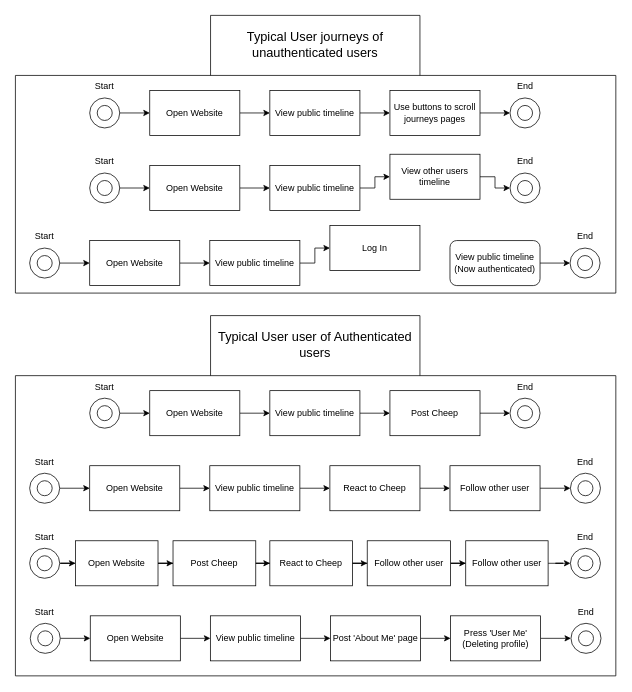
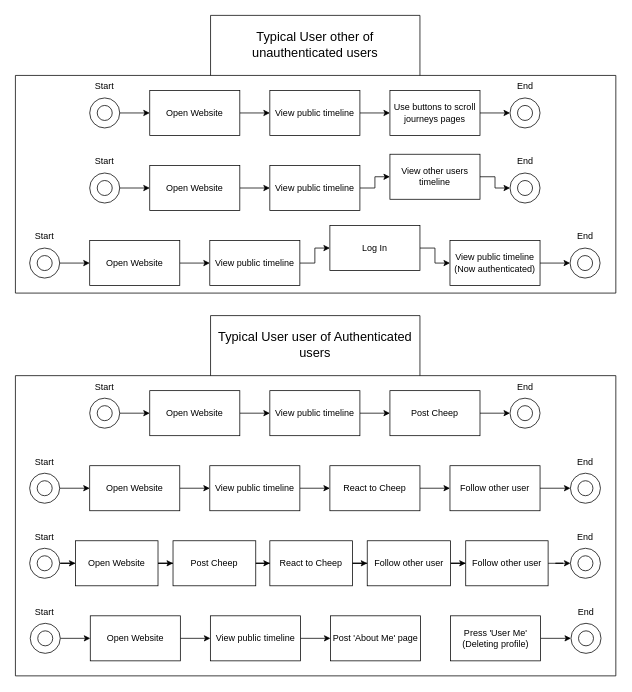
  <mxCell id="0" />
  <mxCell id="1" parent="0" />
  <mxCell id="2" value="" style="edgeStyle=orthogonalEdgeStyle;rounded=0;orthogonalLoop=1;jettySize=auto;html=1;" parent="1" source="3" target="6" edge="1"><mxGeometry relative="1" as="geometry" /></mxCell>
  <mxCell id="3" value="" style="ellipse;whiteSpace=wrap;html=1;aspect=fixed;" parent="1" vertex="1"><mxGeometry x="119" y="130" width="40" height="40" as="geometry" /></mxCell>
  <mxCell id="4" value="Start" style="text;html=1;strokeColor=none;fillColor=none;align=center;verticalAlign=middle;whiteSpace=wrap;rounded=0;" parent="1" vertex="1"><mxGeometry x="109" y="100" width="60" height="30" as="geometry" /></mxCell>
  <mxCell id="5" value="" style="edgeStyle=orthogonalEdgeStyle;rounded=0;orthogonalLoop=1;jettySize=auto;html=1;" parent="1" source="6" target="8" edge="1"><mxGeometry relative="1" as="geometry" /></mxCell>
  <mxCell id="6" value="Open Website" style="whiteSpace=wrap;html=1;" parent="1" vertex="1"><mxGeometry x="199" y="120" width="120" height="60" as="geometry" /></mxCell>
  <mxCell id="7" value="" style="edgeStyle=orthogonalEdgeStyle;rounded=0;orthogonalLoop=1;jettySize=auto;html=1;" parent="1" source="8" target="10" edge="1"><mxGeometry relative="1" as="geometry" /></mxCell>
  <mxCell id="8" value="View public timeline" style="whiteSpace=wrap;html=1;" parent="1" vertex="1"><mxGeometry x="359" y="120" width="120" height="60" as="geometry" /></mxCell>
  <mxCell id="9" value="" style="edgeStyle=orthogonalEdgeStyle;rounded=0;orthogonalLoop=1;jettySize=auto;html=1;" parent="1" source="10" target="11" edge="1"><mxGeometry relative="1" as="geometry" /></mxCell>
  <mxCell id="10" value="Use buttons to scroll journeys pages" style="whiteSpace=wrap;html=1;" parent="1" vertex="1"><mxGeometry x="519" y="120" width="120" height="60" as="geometry" /></mxCell>
  <mxCell id="11" value="" style="ellipse;whiteSpace=wrap;html=1;" parent="1" vertex="1"><mxGeometry x="679" y="130" width="40" height="40" as="geometry" /></mxCell>
  <mxCell id="12" value="End" style="text;html=1;align=center;verticalAlign=middle;resizable=0;points=[];autosize=1;strokeColor=none;fillColor=none;" parent="1" vertex="1"><mxGeometry x="679" y="100" width="40" height="30" as="geometry" /></mxCell>
  <mxCell id="13" value="" style="ellipse;whiteSpace=wrap;html=1;aspect=fixed;" parent="1" vertex="1"><mxGeometry x="129" y="140" width="20" height="20" as="geometry" /></mxCell>
  <mxCell id="14" value="" style="ellipse;whiteSpace=wrap;html=1;aspect=fixed;" parent="1" vertex="1"><mxGeometry x="689" y="140" width="20" height="20" as="geometry" /></mxCell>
  <mxCell id="15" value="" style="edgeStyle=orthogonalEdgeStyle;rounded=0;orthogonalLoop=1;jettySize=auto;html=1;" parent="1" source="16" target="19" edge="1"><mxGeometry relative="1" as="geometry" /></mxCell>
  <mxCell id="16" value="" style="ellipse;whiteSpace=wrap;html=1;aspect=fixed;" parent="1" vertex="1"><mxGeometry x="119" y="230" width="40" height="40" as="geometry" /></mxCell>
  <mxCell id="17" value="Start" style="text;html=1;strokeColor=none;fillColor=none;align=center;verticalAlign=middle;whiteSpace=wrap;rounded=0;" parent="1" vertex="1"><mxGeometry x="109" y="200" width="60" height="30" as="geometry" /></mxCell>
  <mxCell id="18" value="" style="edgeStyle=orthogonalEdgeStyle;rounded=0;orthogonalLoop=1;jettySize=auto;html=1;" parent="1" source="19" target="21" edge="1"><mxGeometry relative="1" as="geometry" /></mxCell>
  <mxCell id="19" value="Open Website" style="whiteSpace=wrap;html=1;" parent="1" vertex="1"><mxGeometry x="199" y="220" width="120" height="60" as="geometry" /></mxCell>
  <mxCell id="20" value="" style="edgeStyle=orthogonalEdgeStyle;rounded=0;orthogonalLoop=1;jettySize=auto;html=1;" parent="1" source="21" target="23" edge="1"><mxGeometry relative="1" as="geometry" /></mxCell>
  <mxCell id="21" value="View public timeline" style="whiteSpace=wrap;html=1;" parent="1" vertex="1"><mxGeometry x="359" y="220" width="120" height="60" as="geometry" /></mxCell>
  <mxCell id="22" value="" style="edgeStyle=orthogonalEdgeStyle;rounded=0;orthogonalLoop=1;jettySize=auto;html=1;" parent="1" source="23" target="24" edge="1"><mxGeometry relative="1" as="geometry" /></mxCell>
  <mxCell id="23" value="View other users timeline" style="whiteSpace=wrap;html=1;" parent="1" vertex="1"><mxGeometry x="519" y="205" width="120" height="60" as="geometry" /></mxCell>
  <mxCell id="24" value="" style="ellipse;whiteSpace=wrap;html=1;" parent="1" vertex="1"><mxGeometry x="679" y="230" width="40" height="40" as="geometry" /></mxCell>
  <mxCell id="25" value="End" style="text;html=1;align=center;verticalAlign=middle;resizable=0;points=[];autosize=1;strokeColor=none;fillColor=none;" parent="1" vertex="1"><mxGeometry x="679" y="200" width="40" height="30" as="geometry" /></mxCell>
  <mxCell id="26" value="" style="ellipse;whiteSpace=wrap;html=1;aspect=fixed;" parent="1" vertex="1"><mxGeometry x="129" y="240" width="20" height="20" as="geometry" /></mxCell>
  <mxCell id="27" value="" style="ellipse;whiteSpace=wrap;html=1;aspect=fixed;" parent="1" vertex="1"><mxGeometry x="689" y="240" width="20" height="20" as="geometry" /></mxCell>
  <mxCell id="28" value="" style="edgeStyle=orthogonalEdgeStyle;rounded=0;orthogonalLoop=1;jettySize=auto;html=1;" parent="1" source="29" target="32" edge="1"><mxGeometry relative="1" as="geometry" /></mxCell>
  <mxCell id="29" value="" style="ellipse;whiteSpace=wrap;html=1;aspect=fixed;" parent="1" vertex="1"><mxGeometry x="39" y="330" width="40" height="40" as="geometry" /></mxCell>
  <mxCell id="30" value="Start" style="text;html=1;strokeColor=none;fillColor=none;align=center;verticalAlign=middle;whiteSpace=wrap;rounded=0;" parent="1" vertex="1"><mxGeometry x="29" y="300" width="60" height="30" as="geometry" /></mxCell>
  <mxCell id="31" value="" style="edgeStyle=orthogonalEdgeStyle;rounded=0;orthogonalLoop=1;jettySize=auto;html=1;" parent="1" source="32" target="34" edge="1"><mxGeometry relative="1" as="geometry" /></mxCell>
  <mxCell id="32" value="Open Website" style="whiteSpace=wrap;html=1;" parent="1" vertex="1"><mxGeometry x="119" y="320" width="120" height="60" as="geometry" /></mxCell>
  <mxCell id="33" value="" style="edgeStyle=orthogonalEdgeStyle;rounded=0;orthogonalLoop=1;jettySize=auto;html=1;" parent="1" source="34" target="42" edge="1"><mxGeometry relative="1" as="geometry" /></mxCell>
  <mxCell id="34" value="View public timeline" style="whiteSpace=wrap;html=1;" parent="1" vertex="1"><mxGeometry x="279" y="320" width="120" height="60" as="geometry" /></mxCell>
  <mxCell id="35" value="" style="edgeStyle=orthogonalEdgeStyle;rounded=0;orthogonalLoop=1;jettySize=auto;html=1;" parent="1" source="36" target="37" edge="1"><mxGeometry relative="1" as="geometry" /></mxCell>
- <mxCell id="36" value="View public timeline&lt;br&gt;(Now authenticated)" style="whiteSpace=wrap;html=1;rounded=1;" parent="1" vertex="1"><mxGeometry x="599" y="320" width="120" height="60" as="geometry" /></mxCell>
+ <mxCell id="36" value="View public timeline&lt;br&gt;(Now authenticated)" style="whiteSpace=wrap;html=1;" parent="1" vertex="1"><mxGeometry x="599" y="320" width="120" height="60" as="geometry" /></mxCell>
  <mxCell id="37" value="" style="ellipse;whiteSpace=wrap;html=1;" parent="1" vertex="1"><mxGeometry x="759" y="330" width="40" height="40" as="geometry" /></mxCell>
  <mxCell id="38" value="End" style="text;html=1;align=center;verticalAlign=middle;resizable=0;points=[];autosize=1;strokeColor=none;fillColor=none;" parent="1" vertex="1"><mxGeometry x="759" y="300" width="40" height="30" as="geometry" /></mxCell>
  <mxCell id="39" value="" style="ellipse;whiteSpace=wrap;html=1;aspect=fixed;" parent="1" vertex="1"><mxGeometry x="49" y="340" width="20" height="20" as="geometry" /></mxCell>
  <mxCell id="40" value="" style="ellipse;whiteSpace=wrap;html=1;aspect=fixed;" parent="1" vertex="1"><mxGeometry x="769" y="340" width="20" height="20" as="geometry" /></mxCell>
+ <mxCell id="41" value="" style="edgeStyle=orthogonalEdgeStyle;rounded=0;orthogonalLoop=1;jettySize=auto;html=1;" parent="1" source="42" target="36" edge="1"><mxGeometry relative="1" as="geometry" /></mxCell>
  <mxCell id="42" value="Log In" style="whiteSpace=wrap;html=1;" parent="1" vertex="1"><mxGeometry x="439" y="300" width="120" height="60" as="geometry" /></mxCell>
- <mxCell id="43" value="&lt;font style=&quot;font-size: 17px;&quot;&gt;Typical User journeys of unauthenticated users&lt;/font&gt;" style="text;html=1;strokeColor=none;fillColor=none;align=center;verticalAlign=middle;whiteSpace=wrap;rounded=0;" parent="1" vertex="1"><mxGeometry x="280" y="20" width="279" height="80" as="geometry" /></mxCell>
+ <mxCell id="43" value="&lt;font style=&quot;font-size: 17px;&quot;&gt;Typical User other of unauthenticated users&lt;/font&gt;" style="text;html=1;strokeColor=none;fillColor=none;align=center;verticalAlign=middle;whiteSpace=wrap;rounded=0;" parent="1" vertex="1"><mxGeometry x="280" y="20" width="279" height="80" as="geometry" /></mxCell>
  <mxCell id="44" value="" style="endArrow=none;html=1;rounded=0;" parent="1" edge="1"><mxGeometry width="50" height="50" relative="1" as="geometry"><mxPoint x="20" y="100" as="sourcePoint" /><mxPoint x="820" y="100" as="targetPoint" /></mxGeometry></mxCell>
  <mxCell id="45" value="" style="endArrow=none;html=1;rounded=0;" parent="1" edge="1"><mxGeometry width="50" height="50" relative="1" as="geometry"><mxPoint x="20" y="100" as="sourcePoint" /><mxPoint x="20" y="390" as="targetPoint" /></mxGeometry></mxCell>
  <mxCell id="46" value="" style="endArrow=none;html=1;rounded=0;" parent="1" edge="1"><mxGeometry width="50" height="50" relative="1" as="geometry"><mxPoint x="20" y="390" as="sourcePoint" /><mxPoint x="820" y="390" as="targetPoint" /></mxGeometry></mxCell>
  <mxCell id="47" value="" style="endArrow=none;html=1;rounded=0;" parent="1" edge="1"><mxGeometry width="50" height="50" relative="1" as="geometry"><mxPoint x="820" y="100" as="sourcePoint" /><mxPoint x="820" y="390" as="targetPoint" /></mxGeometry></mxCell>
  <mxCell id="48" value="" style="endArrow=none;html=1;rounded=0;entryX=0;entryY=0;entryDx=0;entryDy=0;" parent="1" target="43" edge="1"><mxGeometry width="50" height="50" relative="1" as="geometry"><mxPoint x="280" y="100" as="sourcePoint" /><mxPoint x="440" y="290" as="targetPoint" /></mxGeometry></mxCell>
  <mxCell id="49" value="" style="endArrow=none;html=1;rounded=0;entryX=1;entryY=0;entryDx=0;entryDy=0;" parent="1" target="43" edge="1"><mxGeometry width="50" height="50" relative="1" as="geometry"><mxPoint x="280" y="20" as="sourcePoint" /><mxPoint x="440" y="290" as="targetPoint" /></mxGeometry></mxCell>
  <mxCell id="50" value="" style="endArrow=none;html=1;rounded=0;" parent="1" edge="1"><mxGeometry width="50" height="50" relative="1" as="geometry"><mxPoint x="559" y="20" as="sourcePoint" /><mxPoint x="559" y="100" as="targetPoint" /></mxGeometry></mxCell>
  <mxCell id="51" value="" style="edgeStyle=orthogonalEdgeStyle;rounded=0;orthogonalLoop=1;jettySize=auto;html=1;" parent="1" source="52" target="54" edge="1"><mxGeometry relative="1" as="geometry" /></mxCell>
  <mxCell id="52" value="" style="ellipse;whiteSpace=wrap;html=1;aspect=fixed;" parent="1" vertex="1"><mxGeometry x="119" y="530" width="40" height="40" as="geometry" /></mxCell>
  <mxCell id="53" value="" style="edgeStyle=orthogonalEdgeStyle;rounded=0;orthogonalLoop=1;jettySize=auto;html=1;" parent="1" source="54" target="56" edge="1"><mxGeometry relative="1" as="geometry" /></mxCell>
  <mxCell id="54" value="Open Website" style="whiteSpace=wrap;html=1;" parent="1" vertex="1"><mxGeometry x="199" y="520" width="120" height="60" as="geometry" /></mxCell>
  <mxCell id="55" value="" style="edgeStyle=orthogonalEdgeStyle;rounded=0;orthogonalLoop=1;jettySize=auto;html=1;" parent="1" source="56" target="58" edge="1"><mxGeometry relative="1" as="geometry" /></mxCell>
  <mxCell id="56" value="View public timeline" style="whiteSpace=wrap;html=1;" parent="1" vertex="1"><mxGeometry x="359" y="520" width="120" height="60" as="geometry" /></mxCell>
  <mxCell id="57" value="" style="edgeStyle=orthogonalEdgeStyle;rounded=0;orthogonalLoop=1;jettySize=auto;html=1;" parent="1" source="58" target="59" edge="1"><mxGeometry relative="1" as="geometry" /></mxCell>
  <mxCell id="58" value="Post Cheep" style="whiteSpace=wrap;html=1;" parent="1" vertex="1"><mxGeometry x="519" y="520" width="120" height="60" as="geometry" /></mxCell>
  <mxCell id="59" value="" style="ellipse;whiteSpace=wrap;html=1;" parent="1" vertex="1"><mxGeometry x="679" y="530" width="40" height="40" as="geometry" /></mxCell>
  <mxCell id="60" value="" style="ellipse;whiteSpace=wrap;html=1;aspect=fixed;" parent="1" vertex="1"><mxGeometry x="129" y="540" width="20" height="20" as="geometry" /></mxCell>
  <mxCell id="61" value="" style="ellipse;whiteSpace=wrap;html=1;aspect=fixed;" parent="1" vertex="1"><mxGeometry x="689" y="540" width="20" height="20" as="geometry" /></mxCell>
  <mxCell id="62" value="Start" style="text;html=1;strokeColor=none;fillColor=none;align=center;verticalAlign=middle;whiteSpace=wrap;rounded=0;" parent="1" vertex="1"><mxGeometry x="109" y="500" width="60" height="30" as="geometry" /></mxCell>
  <mxCell id="63" value="End" style="text;html=1;align=center;verticalAlign=middle;resizable=0;points=[];autosize=1;strokeColor=none;fillColor=none;" parent="1" vertex="1"><mxGeometry x="679" y="500" width="40" height="30" as="geometry" /></mxCell>
  <mxCell id="64" value="&lt;font style=&quot;font-size: 17px;&quot;&gt;Typical User user of Authenticated users&lt;/font&gt;" style="text;html=1;strokeColor=none;fillColor=none;align=center;verticalAlign=middle;whiteSpace=wrap;rounded=0;" parent="1" vertex="1"><mxGeometry x="280" y="420" width="279" height="80" as="geometry" /></mxCell>
  <mxCell id="65" value="" style="endArrow=none;html=1;rounded=0;entryX=0;entryY=0;entryDx=0;entryDy=0;" parent="1" target="64" edge="1"><mxGeometry width="50" height="50" relative="1" as="geometry"><mxPoint x="280" y="500" as="sourcePoint" /><mxPoint x="440" y="690" as="targetPoint" /></mxGeometry></mxCell>
  <mxCell id="66" value="" style="endArrow=none;html=1;rounded=0;entryX=1;entryY=0;entryDx=0;entryDy=0;" parent="1" target="64" edge="1"><mxGeometry width="50" height="50" relative="1" as="geometry"><mxPoint x="280" y="420" as="sourcePoint" /><mxPoint x="440" y="690" as="targetPoint" /></mxGeometry></mxCell>
  <mxCell id="67" value="" style="endArrow=none;html=1;rounded=0;" parent="1" edge="1"><mxGeometry width="50" height="50" relative="1" as="geometry"><mxPoint x="559" y="420" as="sourcePoint" /><mxPoint x="559" y="500" as="targetPoint" /></mxGeometry></mxCell>
  <mxCell id="68" value="" style="endArrow=none;html=1;rounded=0;" parent="1" edge="1"><mxGeometry width="50" height="50" relative="1" as="geometry"><mxPoint x="20" y="500" as="sourcePoint" /><mxPoint x="820" y="500" as="targetPoint" /></mxGeometry></mxCell>
  <mxCell id="69" value="" style="endArrow=none;html=1;rounded=0;" parent="1" edge="1"><mxGeometry width="50" height="50" relative="1" as="geometry"><mxPoint x="20" y="500" as="sourcePoint" /><mxPoint x="20" y="900" as="targetPoint" /></mxGeometry></mxCell>
  <mxCell id="70" value="" style="endArrow=none;html=1;rounded=0;" parent="1" edge="1"><mxGeometry width="50" height="50" relative="1" as="geometry"><mxPoint x="820" y="500" as="sourcePoint" /><mxPoint x="820" y="900" as="targetPoint" /></mxGeometry></mxCell>
  <mxCell id="71" value="" style="edgeStyle=orthogonalEdgeStyle;rounded=0;orthogonalLoop=1;jettySize=auto;html=1;" parent="1" source="72" target="74" edge="1"><mxGeometry relative="1" as="geometry" /></mxCell>
  <mxCell id="72" value="" style="ellipse;whiteSpace=wrap;html=1;aspect=fixed;" parent="1" vertex="1"><mxGeometry x="39" y="630" width="40" height="40" as="geometry" /></mxCell>
  <mxCell id="73" value="" style="edgeStyle=orthogonalEdgeStyle;rounded=0;orthogonalLoop=1;jettySize=auto;html=1;" parent="1" source="74" target="76" edge="1"><mxGeometry relative="1" as="geometry" /></mxCell>
  <mxCell id="74" value="Open Website" style="whiteSpace=wrap;html=1;" parent="1" vertex="1"><mxGeometry x="119" y="620" width="120" height="60" as="geometry" /></mxCell>
  <mxCell id="75" value="" style="edgeStyle=orthogonalEdgeStyle;rounded=0;orthogonalLoop=1;jettySize=auto;html=1;" parent="1" source="76" target="78" edge="1"><mxGeometry relative="1" as="geometry" /></mxCell>
  <mxCell id="76" value="View public timeline" style="whiteSpace=wrap;html=1;" parent="1" vertex="1"><mxGeometry x="279" y="620" width="120" height="60" as="geometry" /></mxCell>
  <mxCell id="77" value="" style="edgeStyle=orthogonalEdgeStyle;rounded=0;orthogonalLoop=1;jettySize=auto;html=1;" parent="1" source="78" target="85" edge="1"><mxGeometry relative="1" as="geometry" /></mxCell>
  <mxCell id="78" value="React to Cheep" style="whiteSpace=wrap;html=1;" parent="1" vertex="1"><mxGeometry x="439" y="620" width="120" height="60" as="geometry" /></mxCell>
  <mxCell id="79" value="" style="ellipse;whiteSpace=wrap;html=1;" parent="1" vertex="1"><mxGeometry x="759.5" y="630" width="40" height="40" as="geometry" /></mxCell>
  <mxCell id="80" value="" style="ellipse;whiteSpace=wrap;html=1;aspect=fixed;" parent="1" vertex="1"><mxGeometry x="49" y="640" width="20" height="20" as="geometry" /></mxCell>
  <mxCell id="81" value="" style="ellipse;whiteSpace=wrap;html=1;aspect=fixed;" parent="1" vertex="1"><mxGeometry x="769.5" y="640" width="20" height="20" as="geometry" /></mxCell>
  <mxCell id="82" value="Start" style="text;html=1;strokeColor=none;fillColor=none;align=center;verticalAlign=middle;whiteSpace=wrap;rounded=0;" parent="1" vertex="1"><mxGeometry x="28.5" y="600" width="60" height="30" as="geometry" /></mxCell>
  <mxCell id="83" value="End" style="text;html=1;align=center;verticalAlign=middle;resizable=0;points=[];autosize=1;strokeColor=none;fillColor=none;" parent="1" vertex="1"><mxGeometry x="759" y="600" width="40" height="30" as="geometry" /></mxCell>
  <mxCell id="84" value="" style="edgeStyle=orthogonalEdgeStyle;rounded=0;orthogonalLoop=1;jettySize=auto;html=1;entryX=0;entryY=0.5;entryDx=0;entryDy=0;" parent="1" source="85" target="79" edge="1"><mxGeometry relative="1" as="geometry" /></mxCell>
  <mxCell id="85" value="Follow other user" style="rounded=0;whiteSpace=wrap;html=1;" parent="1" vertex="1"><mxGeometry x="599" y="620" width="120" height="60" as="geometry" /></mxCell>
  <mxCell id="86" value="" style="edgeStyle=orthogonalEdgeStyle;rounded=0;orthogonalLoop=1;jettySize=auto;html=1;" parent="1" source="87" target="89" edge="1"><mxGeometry relative="1" as="geometry" /></mxCell>
  <mxCell id="87" value="" style="ellipse;whiteSpace=wrap;html=1;aspect=fixed;" parent="1" vertex="1"><mxGeometry x="39.75" y="830" width="40" height="40" as="geometry" /></mxCell>
  <mxCell id="88" value="" style="edgeStyle=orthogonalEdgeStyle;rounded=0;orthogonalLoop=1;jettySize=auto;html=1;" parent="1" source="89" target="91" edge="1"><mxGeometry relative="1" as="geometry" /></mxCell>
  <mxCell id="89" value="Open Website" style="whiteSpace=wrap;html=1;" parent="1" vertex="1"><mxGeometry x="119.75" y="820" width="120" height="60" as="geometry" /></mxCell>
  <mxCell id="90" value="" style="edgeStyle=orthogonalEdgeStyle;rounded=0;orthogonalLoop=1;jettySize=auto;html=1;" parent="1" source="91" target="93" edge="1"><mxGeometry relative="1" as="geometry" /></mxCell>
  <mxCell id="91" value="View public timeline" style="whiteSpace=wrap;html=1;" parent="1" vertex="1"><mxGeometry x="279.75" y="820" width="120" height="60" as="geometry" /></mxCell>
- <mxCell id="92" value="" style="edgeStyle=orthogonalEdgeStyle;rounded=0;orthogonalLoop=1;jettySize=auto;html=1;" parent="1" source="93" target="100" edge="1"><mxGeometry relative="1" as="geometry" /></mxCell>
  <mxCell id="93" value="Post 'About Me' page" style="whiteSpace=wrap;html=1;" parent="1" vertex="1"><mxGeometry x="439.75" y="820" width="120" height="60" as="geometry" /></mxCell>
  <mxCell id="94" value="" style="ellipse;whiteSpace=wrap;html=1;" parent="1" vertex="1"><mxGeometry x="760.25" y="830" width="40" height="40" as="geometry" /></mxCell>
  <mxCell id="95" value="" style="ellipse;whiteSpace=wrap;html=1;aspect=fixed;" parent="1" vertex="1"><mxGeometry x="49.75" y="840" width="20" height="20" as="geometry" /></mxCell>
  <mxCell id="96" value="" style="ellipse;whiteSpace=wrap;html=1;aspect=fixed;" parent="1" vertex="1"><mxGeometry x="770.25" y="840" width="20" height="20" as="geometry" /></mxCell>
  <mxCell id="97" value="Start" style="text;html=1;strokeColor=none;fillColor=none;align=center;verticalAlign=middle;whiteSpace=wrap;rounded=0;" parent="1" vertex="1"><mxGeometry x="29" y="800" width="60" height="30" as="geometry" /></mxCell>
  <mxCell id="98" value="End" style="text;html=1;align=center;verticalAlign=middle;resizable=0;points=[];autosize=1;strokeColor=none;fillColor=none;" parent="1" vertex="1"><mxGeometry x="759.75" y="800" width="40" height="30" as="geometry" /></mxCell>
  <mxCell id="99" value="" style="edgeStyle=orthogonalEdgeStyle;rounded=0;orthogonalLoop=1;jettySize=auto;html=1;entryX=0;entryY=0.5;entryDx=0;entryDy=0;" parent="1" source="100" target="94" edge="1"><mxGeometry relative="1" as="geometry" /></mxCell>
  <mxCell id="100" value="Press 'User Me'&lt;br&gt;(Deleting profile)" style="rounded=0;whiteSpace=wrap;html=1;" parent="1" vertex="1"><mxGeometry x="599.75" y="820" width="120" height="60" as="geometry" /></mxCell>
  <mxCell id="101" value="" style="edgeStyle=orthogonalEdgeStyle;rounded=0;orthogonalLoop=1;jettySize=auto;html=1;" parent="1" source="102" target="104" edge="1"><mxGeometry relative="1" as="geometry" /></mxCell>
  <mxCell id="102" value="" style="ellipse;whiteSpace=wrap;html=1;aspect=fixed;" parent="1" vertex="1"><mxGeometry x="39" y="730" width="40" height="40" as="geometry" /></mxCell>
  <mxCell id="103" value="" style="edgeStyle=orthogonalEdgeStyle;rounded=0;orthogonalLoop=1;jettySize=auto;html=1;" parent="1" source="104" target="106" edge="1"><mxGeometry relative="1" as="geometry" /></mxCell>
  <mxCell id="104" value="Open Website" style="whiteSpace=wrap;html=1;" parent="1" vertex="1"><mxGeometry x="100" y="720" width="110" height="60" as="geometry" /></mxCell>
  <mxCell id="105" value="" style="edgeStyle=orthogonalEdgeStyle;rounded=0;orthogonalLoop=1;jettySize=auto;html=1;" parent="1" source="106" target="108" edge="1"><mxGeometry relative="1" as="geometry" /></mxCell>
  <mxCell id="106" value="Post Cheep" style="whiteSpace=wrap;html=1;" parent="1" vertex="1"><mxGeometry x="230" y="720" width="110.25" height="60" as="geometry" /></mxCell>
  <mxCell id="107" value="" style="edgeStyle=orthogonalEdgeStyle;rounded=0;orthogonalLoop=1;jettySize=auto;html=1;" parent="1" source="108" target="115" edge="1"><mxGeometry relative="1" as="geometry" /></mxCell>
  <mxCell id="108" value="React to Cheep" style="whiteSpace=wrap;html=1;" parent="1" vertex="1"><mxGeometry x="359" y="720" width="110" height="60" as="geometry" /></mxCell>
  <mxCell id="109" value="" style="ellipse;whiteSpace=wrap;html=1;" parent="1" vertex="1"><mxGeometry x="759.5" y="730" width="40" height="40" as="geometry" /></mxCell>
  <mxCell id="110" value="" style="ellipse;whiteSpace=wrap;html=1;aspect=fixed;" parent="1" vertex="1"><mxGeometry x="49" y="740" width="20" height="20" as="geometry" /></mxCell>
  <mxCell id="111" value="" style="ellipse;whiteSpace=wrap;html=1;aspect=fixed;" parent="1" vertex="1"><mxGeometry x="769.5" y="740" width="20" height="20" as="geometry" /></mxCell>
  <mxCell id="112" value="Start" style="text;html=1;strokeColor=none;fillColor=none;align=center;verticalAlign=middle;whiteSpace=wrap;rounded=0;" parent="1" vertex="1"><mxGeometry x="28.5" y="700" width="60" height="30" as="geometry" /></mxCell>
  <mxCell id="113" value="End" style="text;html=1;align=center;verticalAlign=middle;resizable=0;points=[];autosize=1;strokeColor=none;fillColor=none;" parent="1" vertex="1"><mxGeometry x="759" y="700" width="40" height="30" as="geometry" /></mxCell>
  <mxCell id="114" value="" style="edgeStyle=orthogonalEdgeStyle;rounded=0;orthogonalLoop=1;jettySize=auto;html=1;" parent="1" source="115" target="117" edge="1"><mxGeometry relative="1" as="geometry" /></mxCell>
  <mxCell id="115" value="Follow other user" style="rounded=0;whiteSpace=wrap;html=1;" parent="1" vertex="1"><mxGeometry x="488.75" y="720" width="111" height="60" as="geometry" /></mxCell>
  <mxCell id="116" value="" style="edgeStyle=orthogonalEdgeStyle;rounded=0;orthogonalLoop=1;jettySize=auto;html=1;entryX=0;entryY=0.5;entryDx=0;entryDy=0;" parent="1" source="117" target="109" edge="1"><mxGeometry relative="1" as="geometry" /></mxCell>
  <mxCell id="117" value="Follow other user" style="rounded=0;whiteSpace=wrap;html=1;" parent="1" vertex="1"><mxGeometry x="620" y="720" width="109.75" height="60" as="geometry" /></mxCell>
  <mxCell id="118" value="" style="endArrow=none;html=1;rounded=0;" parent="1" edge="1"><mxGeometry width="50" height="50" relative="1" as="geometry"><mxPoint x="20" y="900" as="sourcePoint" /><mxPoint x="820" y="900" as="targetPoint" /></mxGeometry></mxCell>
